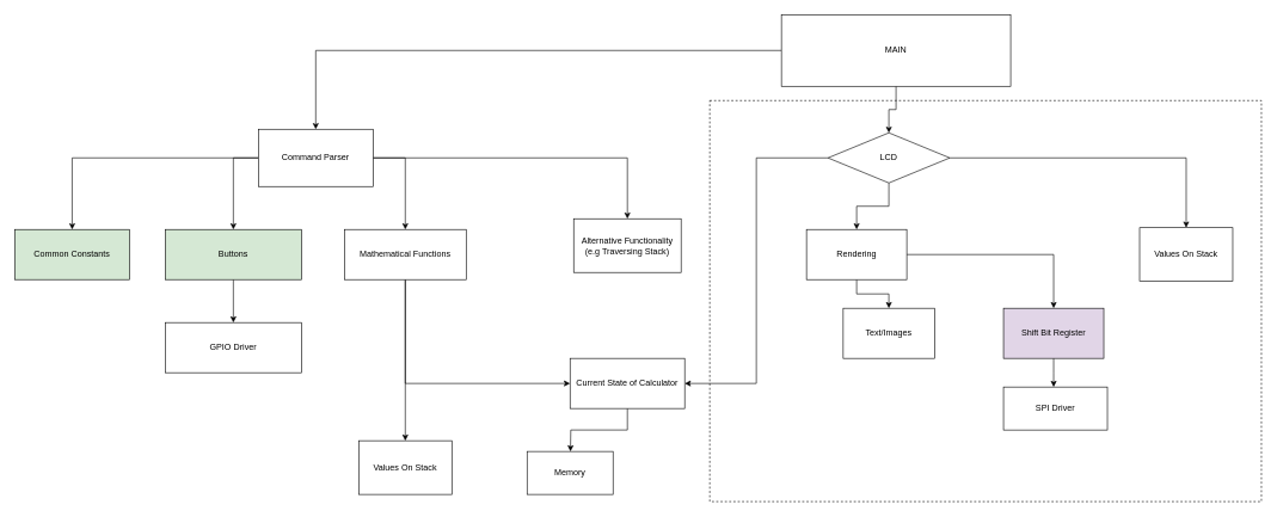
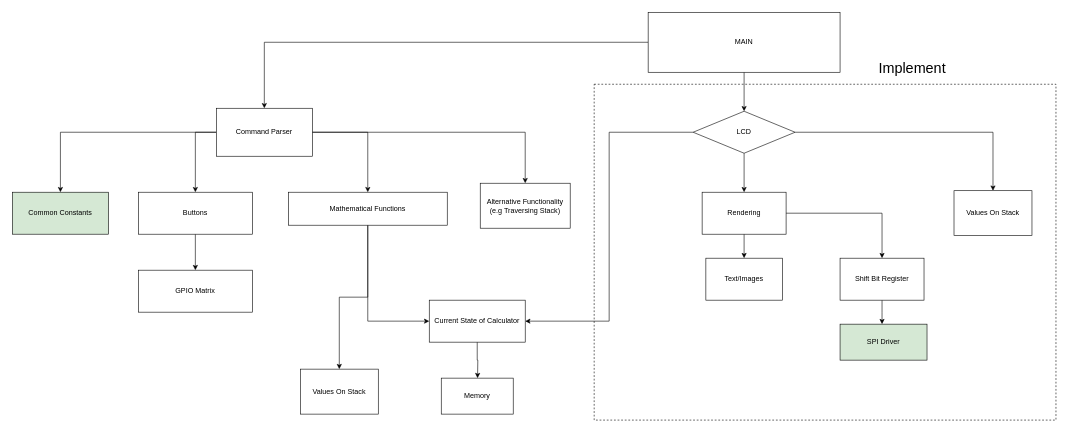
  <mxCell id="0" />
  <mxCell id="1" parent="0" />
  <mxCell id="2" style="edgeStyle=orthogonalEdgeStyle;rounded=0;orthogonalLoop=1;jettySize=auto;html=1;exitX=0.5;exitY=1;exitDx=0;exitDy=0;entryX=0;entryY=0.5;entryDx=0;entryDy=0;" parent="1" source="4" target="6" edge="1"><mxGeometry relative="1" as="geometry" /></mxCell>
  <mxCell id="3" style="edgeStyle=orthogonalEdgeStyle;rounded=0;orthogonalLoop=1;jettySize=auto;html=1;exitX=0.5;exitY=1;exitDx=0;exitDy=0;entryX=0.5;entryY=0;entryDx=0;entryDy=0;" parent="1" source="4" target="33" edge="1"><mxGeometry relative="1" as="geometry" /></mxCell>
- <mxCell id="4" value="Mathematical Functions" style="rounded=0;whiteSpace=wrap;html=1;glass=0;labelBackgroundColor=none;" parent="1" vertex="1"><mxGeometry x="480" y="320" width="170" height="70" as="geometry" /></mxCell>
+ <mxCell id="4" value="Mathematical Functions" style="rounded=0;whiteSpace=wrap;html=1;glass=0;labelBackgroundColor=none;" parent="1" vertex="1"><mxGeometry x="480" y="320" width="265" height="55" as="geometry" /></mxCell>
  <mxCell id="5" style="edgeStyle=orthogonalEdgeStyle;rounded=0;orthogonalLoop=1;jettySize=auto;html=1;exitX=0.5;exitY=1;exitDx=0;exitDy=0;" parent="1" source="6" edge="1"><mxGeometry relative="1" as="geometry"><mxPoint x="795.529" y="630" as="targetPoint" /></mxGeometry></mxCell>
- <mxCell id="6" value="Current State of Calculator" style="rounded=0;whiteSpace=wrap;html=1;glass=0;labelBackgroundColor=none;" parent="1" vertex="1"><mxGeometry x="795" y="500" width="160" height="70" as="geometry" /></mxCell>
+ <mxCell id="6" value="Current State of Calculator" style="rounded=0;whiteSpace=wrap;html=1;glass=0;labelBackgroundColor=none;" parent="1" vertex="1"><mxGeometry x="715" y="500" width="160" height="70" as="geometry" /></mxCell>
  <mxCell id="7" value="Common Constants" style="rounded=0;whiteSpace=wrap;html=1;glass=0;labelBackgroundColor=none;fillColor=#d5e8d4;" parent="1" vertex="1"><mxGeometry x="20" y="320" width="160" height="70" as="geometry" /></mxCell>
  <mxCell id="8" style="edgeStyle=orthogonalEdgeStyle;rounded=0;orthogonalLoop=1;jettySize=auto;html=1;exitX=0.5;exitY=1;exitDx=0;exitDy=0;entryX=0.5;entryY=0;entryDx=0;entryDy=0;labelBackgroundColor=none;fontColor=default;" parent="1" source="10" target="21" edge="1"><mxGeometry relative="1" as="geometry" /></mxCell>
  <mxCell id="9" style="edgeStyle=orthogonalEdgeStyle;rounded=0;orthogonalLoop=1;jettySize=auto;html=1;exitX=1;exitY=0.5;exitDx=0;exitDy=0;entryX=0.5;entryY=0;entryDx=0;entryDy=0;" parent="1" source="10" target="12" edge="1"><mxGeometry relative="1" as="geometry" /></mxCell>
- <mxCell id="10" value="Rendering" style="rounded=0;whiteSpace=wrap;html=1;labelBackgroundColor=none;" parent="1" vertex="1"><mxGeometry x="1125" y="320" width="140" height="70" as="geometry" /></mxCell>
+ <mxCell id="10" value="Rendering" style="rounded=0;whiteSpace=wrap;html=1;labelBackgroundColor=none;" parent="1" vertex="1"><mxGeometry x="1170" y="320" width="140" height="70" as="geometry" /></mxCell>
  <mxCell id="11" style="edgeStyle=orthogonalEdgeStyle;rounded=0;orthogonalLoop=1;jettySize=auto;html=1;exitX=0.5;exitY=1;exitDx=0;exitDy=0;labelBackgroundColor=none;fontColor=default;" parent="1" source="12" edge="1"><mxGeometry relative="1" as="geometry"><mxPoint x="1470" y="540" as="targetPoint" /></mxGeometry></mxCell>
- <mxCell id="12" value="Shift Bit Register" style="rounded=0;whiteSpace=wrap;html=1;labelBackgroundColor=none;fillColor=#e1d5e7;" parent="1" vertex="1"><mxGeometry x="1400" y="430" width="140" height="70" as="geometry" /></mxCell>
- <mxCell id="13" value="SPI Driver" style="rounded=0;whiteSpace=wrap;html=1;labelBackgroundColor=none;" parent="1" vertex="1"><mxGeometry x="1400" y="540" width="145" height="60" as="geometry" /></mxCell>
+ <mxCell id="12" value="Shift Bit Register" style="rounded=0;whiteSpace=wrap;html=1;labelBackgroundColor=none;" parent="1" vertex="1"><mxGeometry x="1400" y="430" width="140" height="70" as="geometry" /></mxCell>
+ <mxCell id="13" value="SPI Driver" style="rounded=0;whiteSpace=wrap;html=1;labelBackgroundColor=none;fillColor=#d5e8d4;" parent="1" vertex="1"><mxGeometry x="1400" y="540" width="145" height="60" as="geometry" /></mxCell>
  <mxCell id="14" style="edgeStyle=orthogonalEdgeStyle;rounded=0;orthogonalLoop=1;jettySize=auto;html=1;exitX=0.5;exitY=1;exitDx=0;exitDy=0;entryX=0.5;entryY=0;entryDx=0;entryDy=0;labelBackgroundColor=none;fontColor=default;" parent="1" source="17" target="10" edge="1"><mxGeometry relative="1" as="geometry" /></mxCell>
  <mxCell id="15" style="edgeStyle=orthogonalEdgeStyle;rounded=0;orthogonalLoop=1;jettySize=auto;html=1;exitX=1;exitY=0.5;exitDx=0;exitDy=0;entryX=0.5;entryY=0;entryDx=0;entryDy=0;" parent="1" source="17" target="30" edge="1"><mxGeometry relative="1" as="geometry" /></mxCell>
  <mxCell id="16" style="edgeStyle=orthogonalEdgeStyle;rounded=0;orthogonalLoop=1;jettySize=auto;html=1;exitX=0;exitY=0.5;exitDx=0;exitDy=0;entryX=1;entryY=0.5;entryDx=0;entryDy=0;" parent="1" source="17" target="6" edge="1"><mxGeometry relative="1" as="geometry" /></mxCell>
  <mxCell id="17" value="LCD" style="rhombus;whiteSpace=wrap;html=1;labelBackgroundColor=none;" parent="1" vertex="1"><mxGeometry x="1155" y="185" width="170" height="70" as="geometry" /></mxCell>
  <mxCell id="18" style="edgeStyle=orthogonalEdgeStyle;rounded=0;orthogonalLoop=1;jettySize=auto;html=1;exitX=0;exitY=0.5;exitDx=0;exitDy=0;entryX=0.5;entryY=0;entryDx=0;entryDy=0;" parent="1" source="20" target="29" edge="1"><mxGeometry relative="1" as="geometry" /></mxCell>
  <mxCell id="19" style="edgeStyle=orthogonalEdgeStyle;rounded=0;orthogonalLoop=1;jettySize=auto;html=1;exitX=0.5;exitY=1;exitDx=0;exitDy=0;entryX=0.5;entryY=0;entryDx=0;entryDy=0;" parent="1" source="20" target="17" edge="1"><mxGeometry relative="1" as="geometry" /></mxCell>
- <mxCell id="20" value="MAIN" style="rounded=0;whiteSpace=wrap;html=1;labelBackgroundColor=none;" parent="1" vertex="1"><mxGeometry x="1090" y="20" width="320" height="100" as="geometry" /></mxCell>
+ <mxCell id="20" value="MAIN" style="rounded=0;whiteSpace=wrap;html=1;labelBackgroundColor=none;" parent="1" vertex="1"><mxGeometry x="1080" y="20" width="320" height="100" as="geometry" /></mxCell>
  <mxCell id="21" value="Text/Images" style="rounded=0;whiteSpace=wrap;html=1;labelBackgroundColor=none;" parent="1" vertex="1"><mxGeometry x="1176.25" y="430" width="127.5" height="70" as="geometry" /></mxCell>
  <mxCell id="22" style="edgeStyle=orthogonalEdgeStyle;rounded=0;orthogonalLoop=1;jettySize=auto;html=1;exitX=0.5;exitY=1;exitDx=0;exitDy=0;entryX=0.5;entryY=0;entryDx=0;entryDy=0;" parent="1" source="23" target="24" edge="1"><mxGeometry relative="1" as="geometry" /></mxCell>
- <mxCell id="23" value="Buttons" style="rounded=0;whiteSpace=wrap;html=1;labelBackgroundColor=none;fillColor=#d5e8d4;" parent="1" vertex="1"><mxGeometry x="230" y="320" width="190" height="70" as="geometry" /></mxCell>
- <mxCell id="24" value="GPIO Driver" style="rounded=0;whiteSpace=wrap;html=1;" parent="1" vertex="1"><mxGeometry x="230" y="450" width="190" height="70" as="geometry" /></mxCell>
+ <mxCell id="23" value="Buttons" style="rounded=0;whiteSpace=wrap;html=1;labelBackgroundColor=none;" parent="1" vertex="1"><mxGeometry x="230" y="320" width="190" height="70" as="geometry" /></mxCell>
+ <mxCell id="24" value="GPIO Matrix" style="rounded=0;whiteSpace=wrap;html=1;" parent="1" vertex="1"><mxGeometry x="230" y="450" width="190" height="70" as="geometry" /></mxCell>
  <mxCell id="25" style="edgeStyle=orthogonalEdgeStyle;rounded=0;orthogonalLoop=1;jettySize=auto;html=1;exitX=0;exitY=0.5;exitDx=0;exitDy=0;entryX=0.5;entryY=0;entryDx=0;entryDy=0;" parent="1" source="29" target="23" edge="1"><mxGeometry relative="1" as="geometry" /></mxCell>
  <mxCell id="26" style="edgeStyle=orthogonalEdgeStyle;rounded=0;orthogonalLoop=1;jettySize=auto;html=1;exitX=1;exitY=0.5;exitDx=0;exitDy=0;entryX=0.5;entryY=0;entryDx=0;entryDy=0;" parent="1" source="29" target="4" edge="1"><mxGeometry relative="1" as="geometry" /></mxCell>
  <mxCell id="27" style="edgeStyle=orthogonalEdgeStyle;rounded=0;orthogonalLoop=1;jettySize=auto;html=1;exitX=0;exitY=0.5;exitDx=0;exitDy=0;entryX=0.5;entryY=0;entryDx=0;entryDy=0;" parent="1" source="29" target="7" edge="1"><mxGeometry relative="1" as="geometry" /></mxCell>
  <mxCell id="28" style="edgeStyle=orthogonalEdgeStyle;rounded=0;orthogonalLoop=1;jettySize=auto;html=1;exitX=1;exitY=0.5;exitDx=0;exitDy=0;entryX=0.5;entryY=0;entryDx=0;entryDy=0;" parent="1" source="29" target="31" edge="1"><mxGeometry relative="1" as="geometry" /></mxCell>
  <mxCell id="29" value="Command Parser" style="rounded=0;whiteSpace=wrap;html=1;" parent="1" vertex="1"><mxGeometry x="360" y="180" width="160" height="80" as="geometry" /></mxCell>
  <mxCell id="30" value="Values On Stack" style="rounded=0;whiteSpace=wrap;html=1;" parent="1" vertex="1"><mxGeometry x="1590" y="317.5" width="130" height="75" as="geometry" /></mxCell>
  <mxCell id="31" value="Alternative Functionality (e.g Traversing Stack)" style="rounded=0;whiteSpace=wrap;html=1;" parent="1" vertex="1"><mxGeometry x="800" y="305" width="150" height="75" as="geometry" /></mxCell>
  <mxCell id="32" value="Memory" style="rounded=0;whiteSpace=wrap;html=1;" parent="1" vertex="1"><mxGeometry x="735" y="630" width="120" height="60" as="geometry" /></mxCell>
  <mxCell id="33" value="Values On Stack" style="rounded=0;whiteSpace=wrap;html=1;" parent="1" vertex="1"><mxGeometry x="500" y="615" width="130" height="75" as="geometry" /></mxCell>
  <mxCell id="34" value="" style="rounded=0;whiteSpace=wrap;html=1;fillColor=none;dashed=1;" parent="1" vertex="1"><mxGeometry x="990" y="140" width="770" height="560" as="geometry" /></mxCell>
+ <mxCell id="35" value="&lt;font style=&quot;font-size: 24px;&quot;&gt;Implement&lt;/font&gt;" style="text;html=1;align=center;verticalAlign=middle;resizable=0;points=[];autosize=1;strokeColor=none;fillColor=none;" parent="1" vertex="1"><mxGeometry x="1450" y="93" width="140" height="40" as="geometry" /></mxCell>
